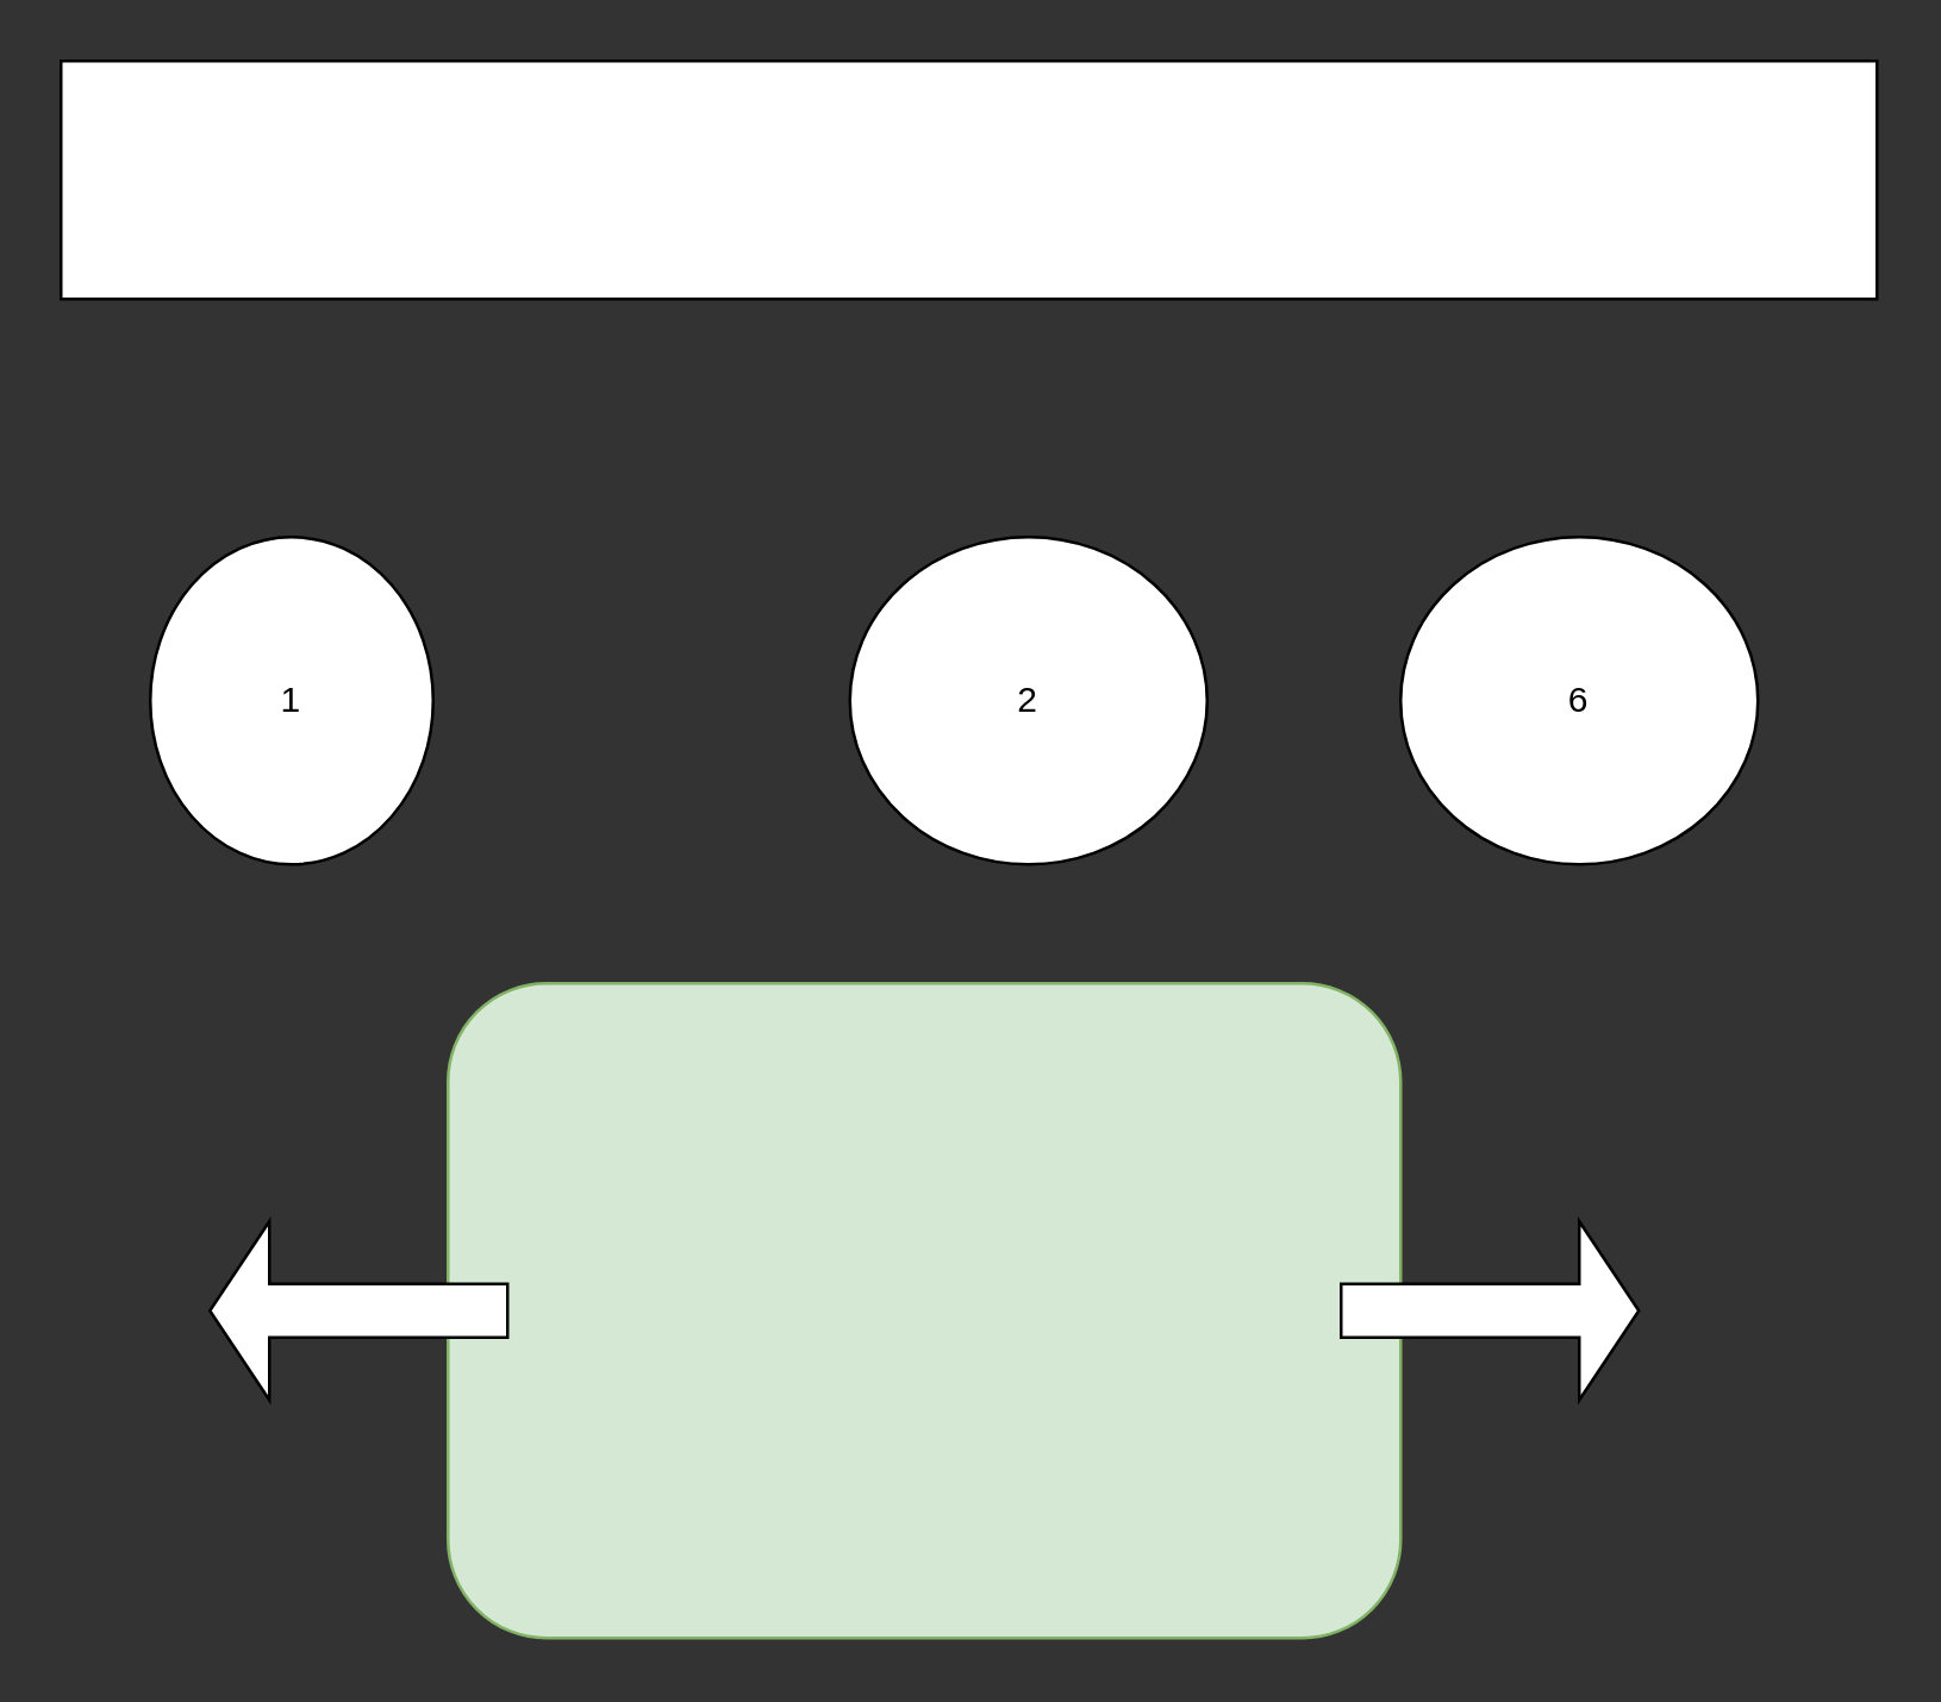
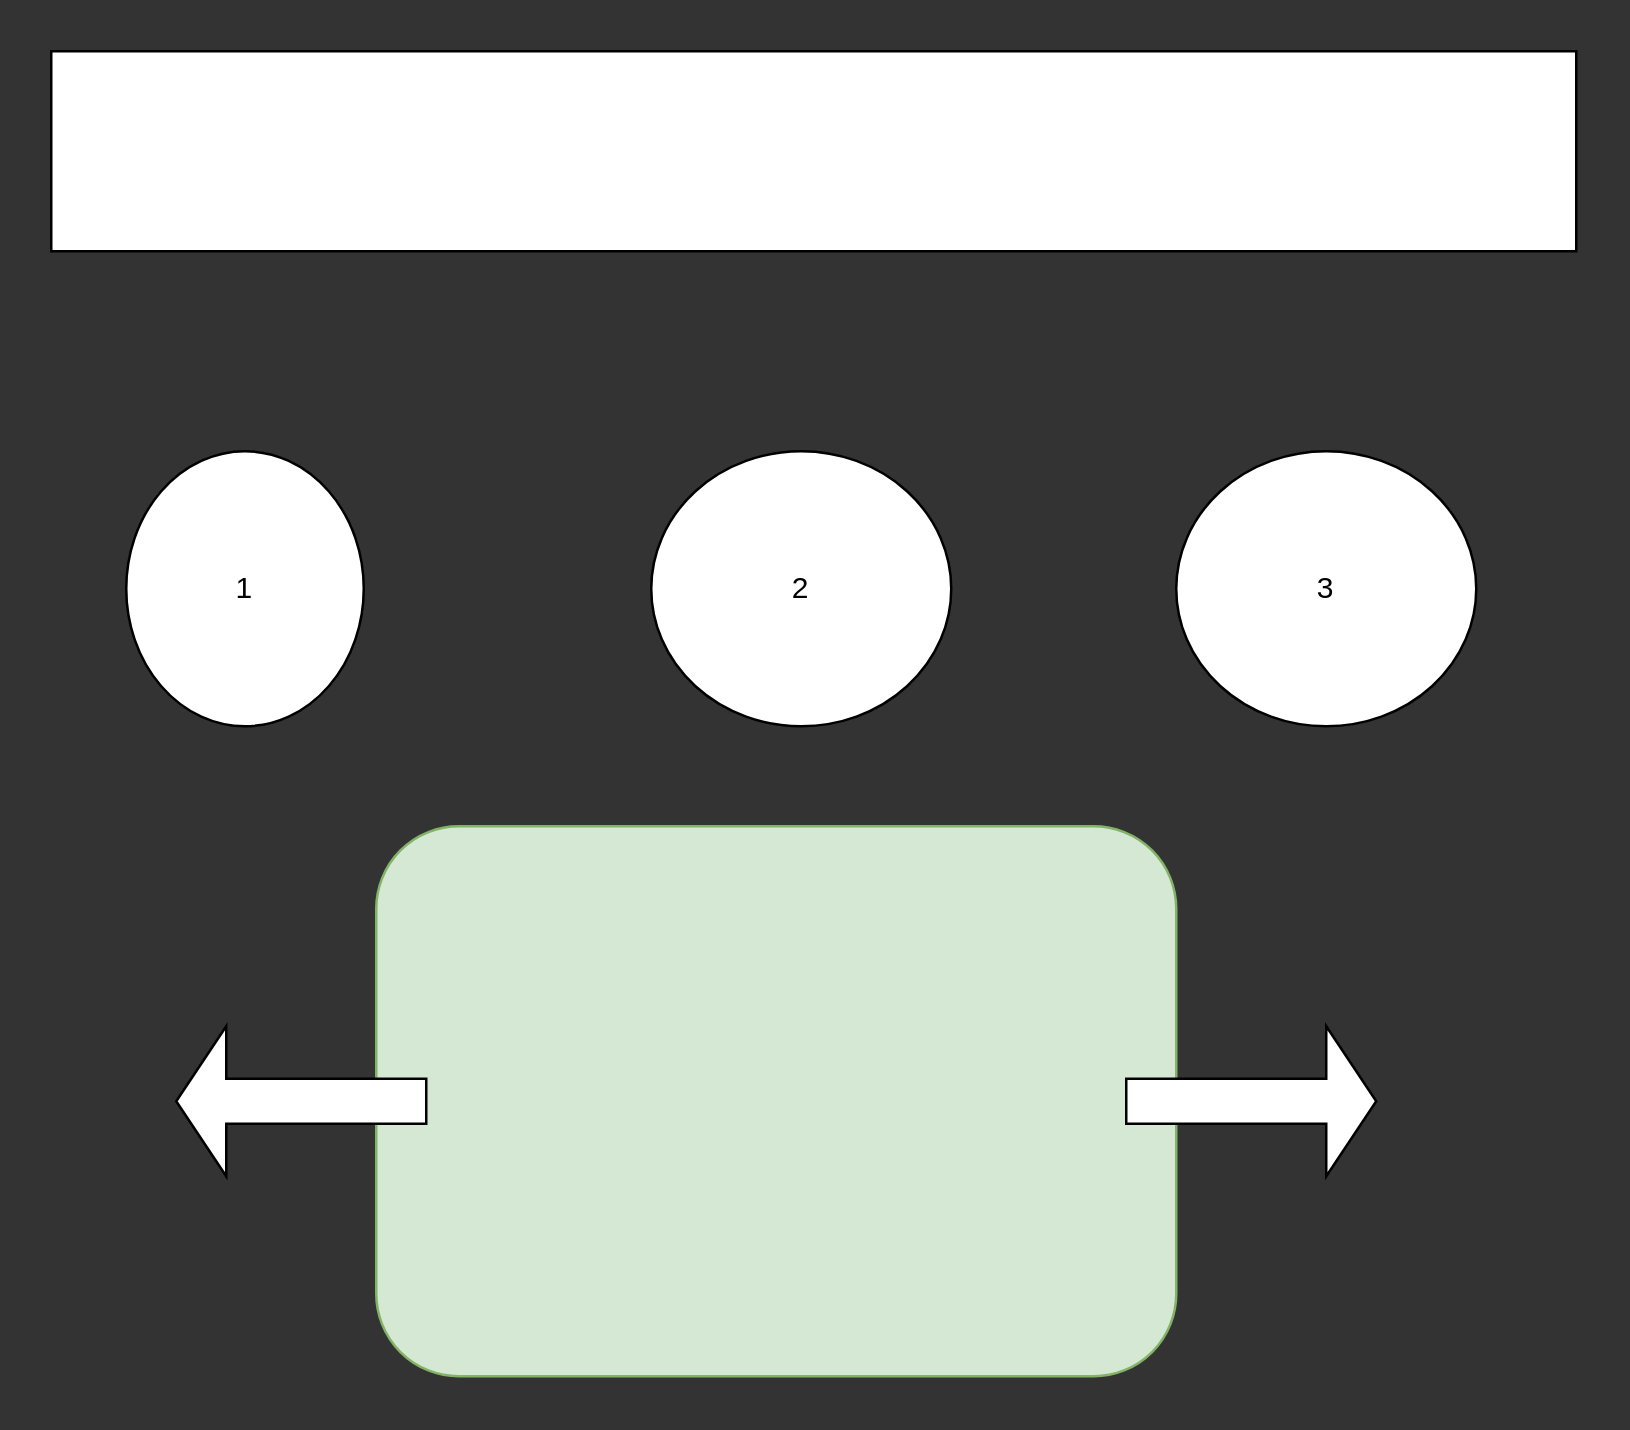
  <mxCell id="0" />
  <mxCell id="1" parent="0" />
  <mxCell id="2" value="" style="rounded=0;whiteSpace=wrap;html=1;" vertex="1" parent="1"><mxGeometry x="20" width="610" height="80" as="geometry" y="20" /></mxCell>
  <mxCell id="3" value="1" style="ellipse;whiteSpace=wrap;html=1;" vertex="1" parent="1"><mxGeometry x="50" y="180" width="95" height="110" as="geometry" /></mxCell>
- <mxCell id="4" value="2" style="ellipse;whiteSpace=wrap;html=1;" vertex="1" parent="1"><mxGeometry x="285" y="180" width="120" height="110" as="geometry" /></mxCell>
- <mxCell id="5" value="6" style="ellipse;whiteSpace=wrap;html=1;" vertex="1" parent="1"><mxGeometry x="470" y="180" width="120" height="110" as="geometry" /></mxCell>
+ <mxCell id="4" value="2" style="ellipse;whiteSpace=wrap;html=1;" vertex="1" parent="1"><mxGeometry x="260" y="180" width="120" height="110" as="geometry" /></mxCell>
+ <mxCell id="5" value="3" style="ellipse;whiteSpace=wrap;html=1;" vertex="1" parent="1"><mxGeometry x="470" y="180" width="120" height="110" as="geometry" /></mxCell>
  <mxCell id="6" value="" style="rounded=1;whiteSpace=wrap;html=1;fillColor=#d5e8d4;strokeColor=#82b366;" vertex="1" parent="1"><mxGeometry x="150" y="330" width="320" height="220" as="geometry" /></mxCell>
  <mxCell id="7" value="" style="shape=singleArrow;whiteSpace=wrap;html=1;" vertex="1" parent="1"><mxGeometry x="450" y="410" width="100" height="60" as="geometry" /></mxCell>
  <mxCell id="8" value="" style="shape=singleArrow;direction=west;whiteSpace=wrap;html=1;" vertex="1" parent="1"><mxGeometry x="70" y="410" width="100" height="60" as="geometry" /></mxCell>
